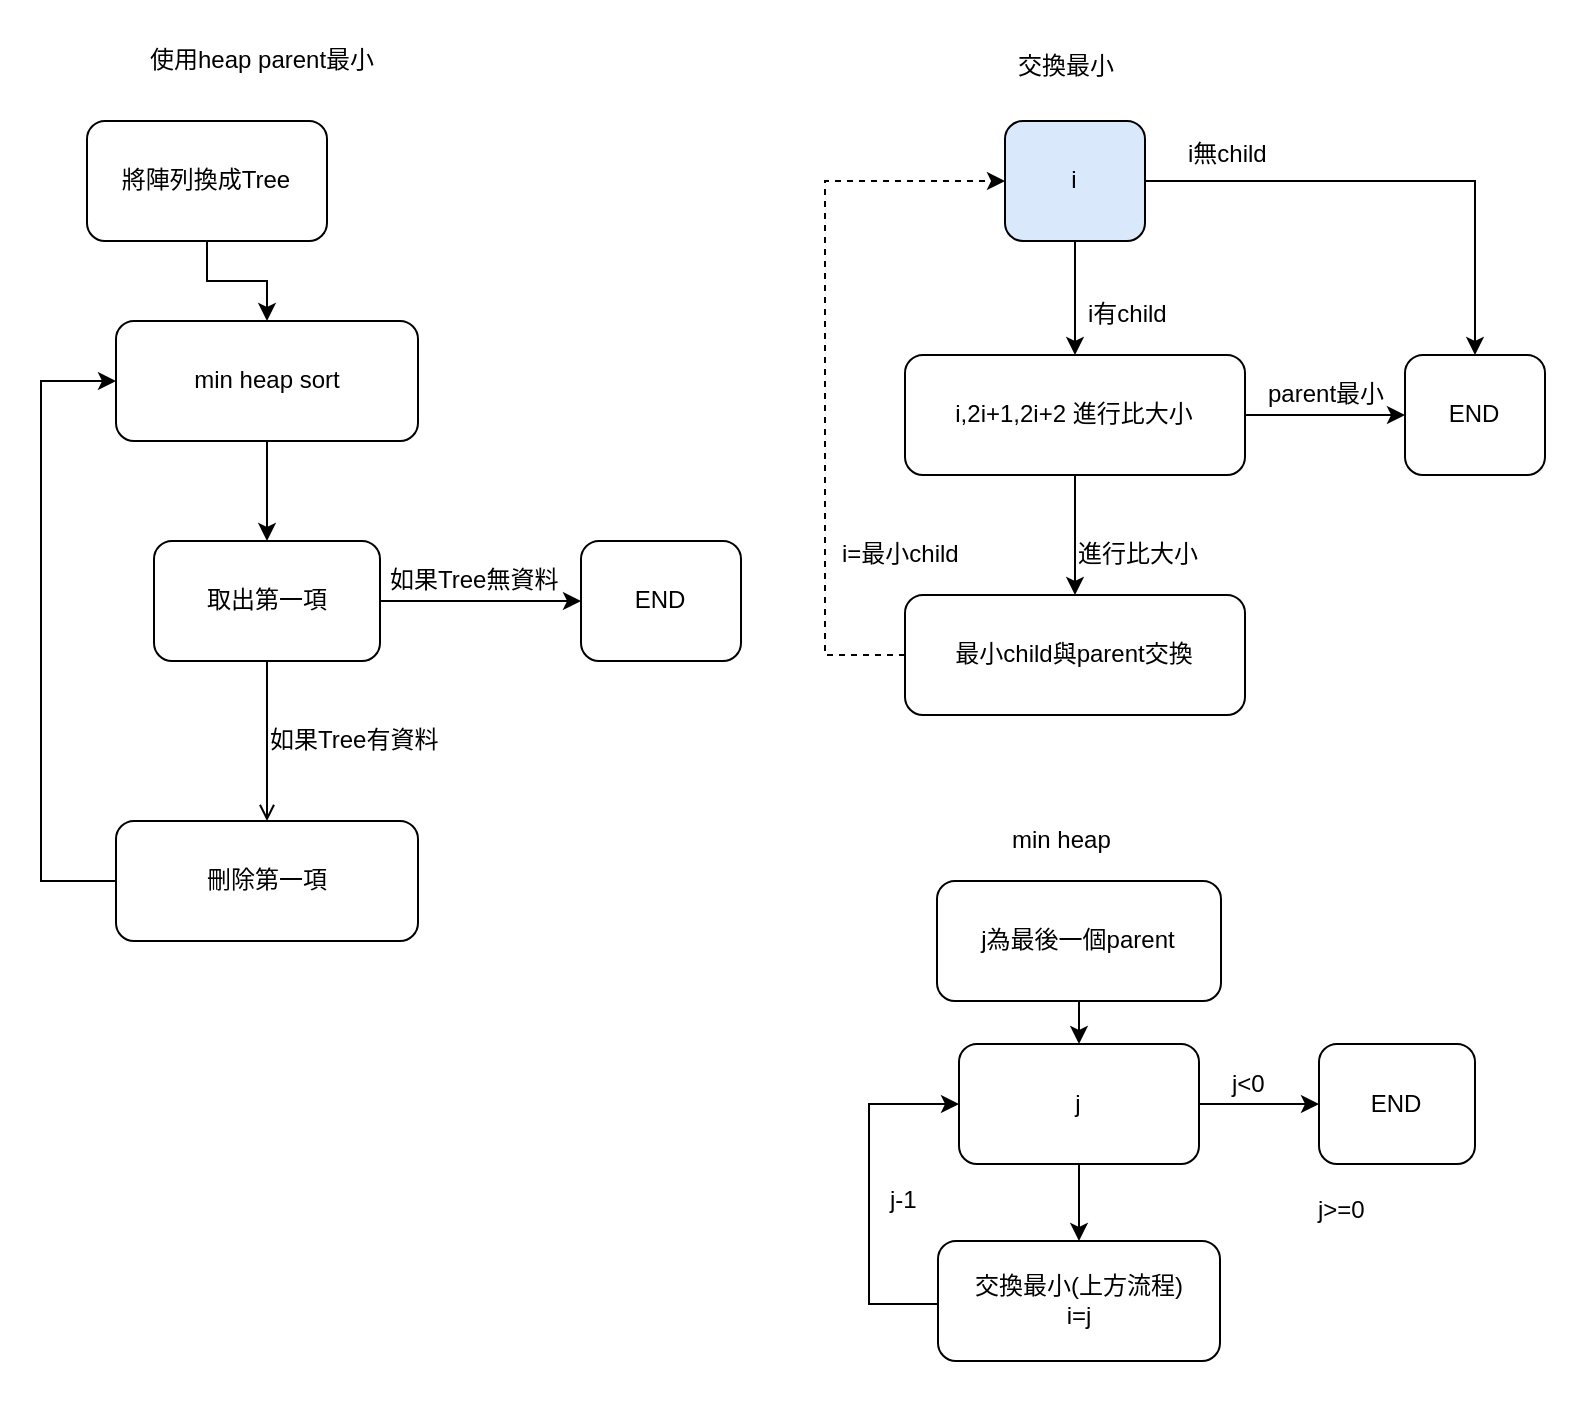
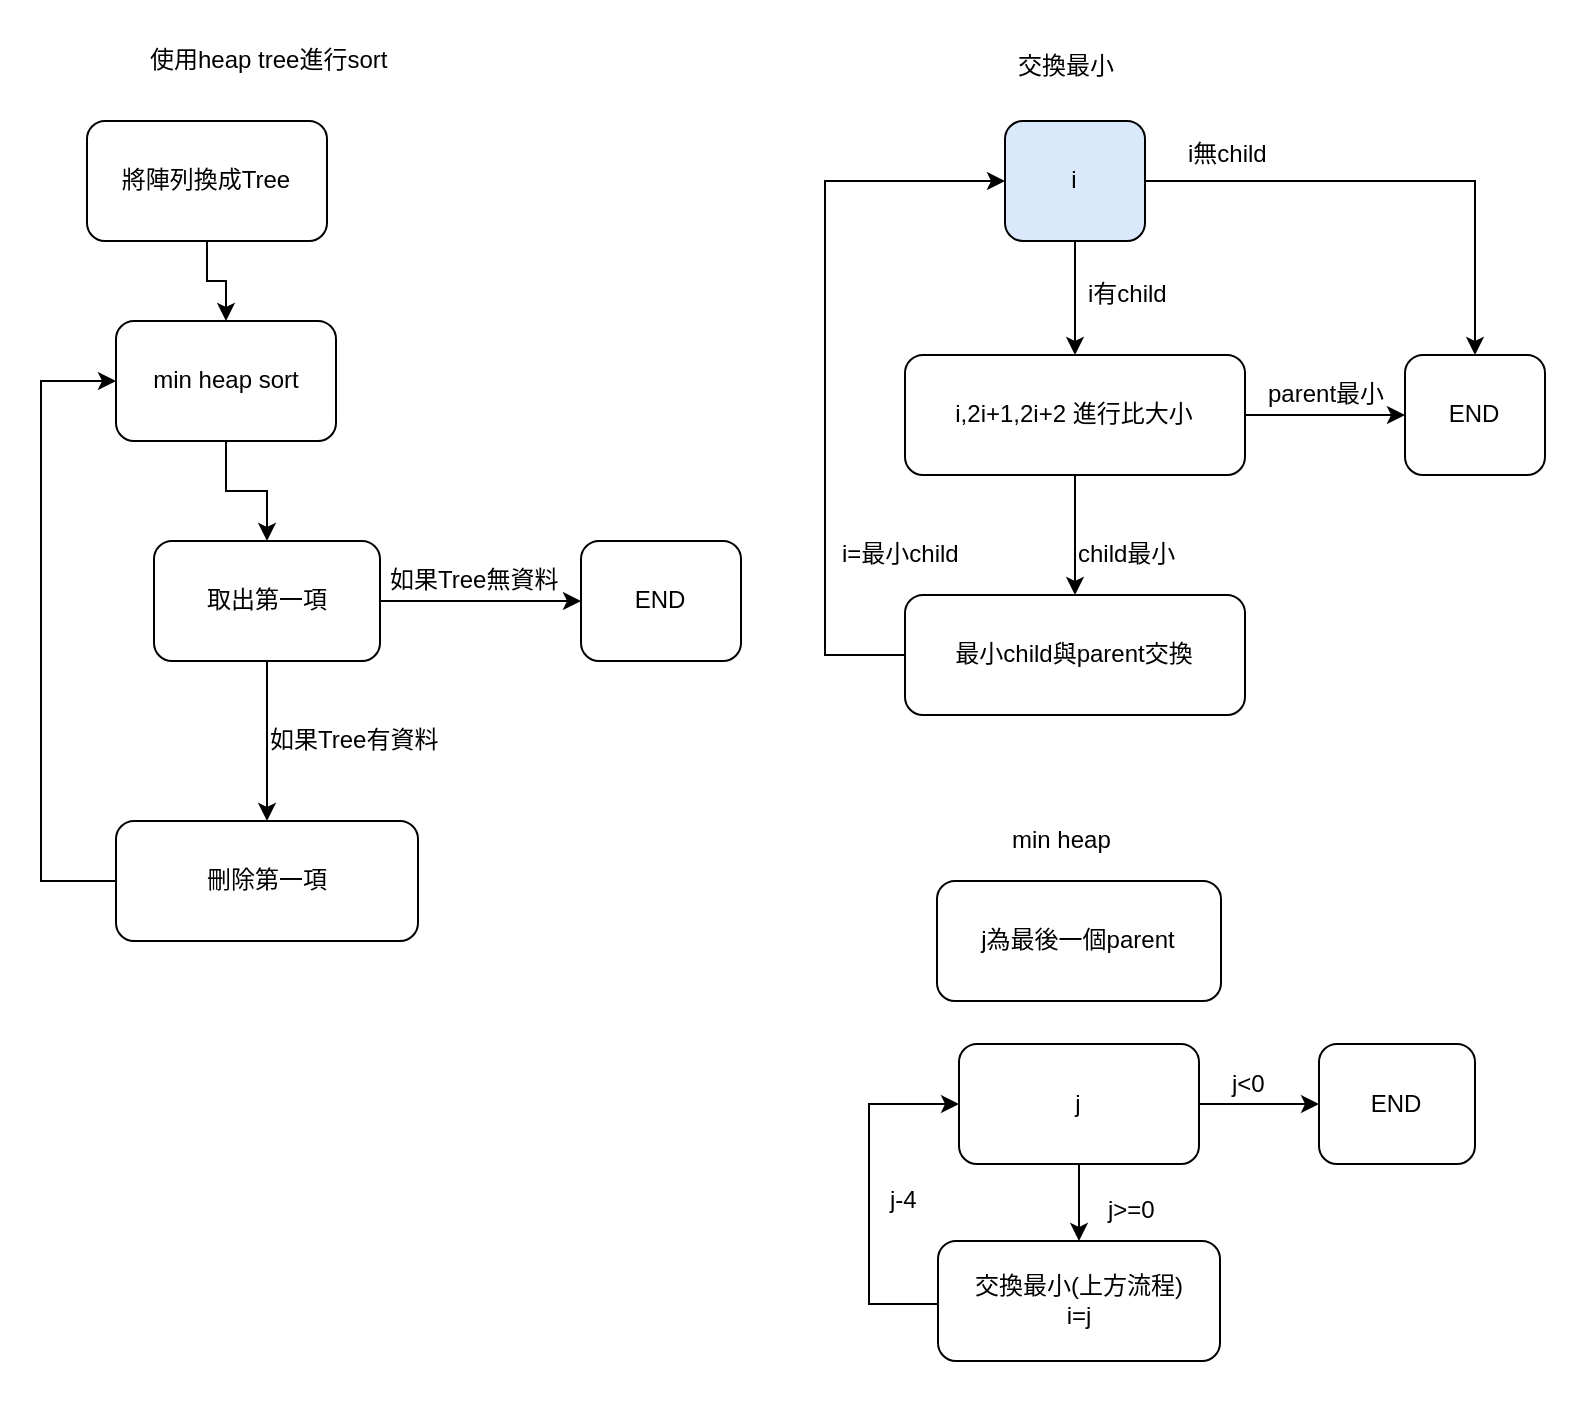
  <mxCell id="0" />
  <mxCell id="1" parent="0" />
  <mxCell id="2" value="" style="edgeStyle=orthogonalEdgeStyle;rounded=0;orthogonalLoop=1;jettySize=auto;html=1;" edge="1" parent="1" source="3" target="5"><mxGeometry relative="1" as="geometry" /></mxCell>
  <mxCell id="3" value="將陣列換成Tree" style="rounded=1;whiteSpace=wrap;html=1;" vertex="1" parent="1"><mxGeometry x="43" y="60" width="120" height="60" as="geometry" /></mxCell>
  <mxCell id="4" value="" style="edgeStyle=orthogonalEdgeStyle;rounded=0;orthogonalLoop=1;jettySize=auto;html=1;" edge="1" parent="1" source="5" target="9"><mxGeometry relative="1" as="geometry" /></mxCell>
- <mxCell id="5" value="min heap sort" style="rounded=1;whiteSpace=wrap;html=1;" vertex="1" parent="1"><mxGeometry x="57.5" y="160" width="151" height="60" as="geometry" /></mxCell>
+ <mxCell id="5" value="min heap sort" style="rounded=1;whiteSpace=wrap;html=1;" vertex="1" parent="1"><mxGeometry x="57.5" y="160" width="110" height="60" as="geometry" /></mxCell>
  <mxCell id="6" value="" style="edgeStyle=orthogonalEdgeStyle;rounded=0;orthogonalLoop=1;jettySize=auto;html=1;entryX=0;entryY=0.5;entryDx=0;entryDy=0;exitX=0;exitY=0.5;exitDx=0;exitDy=0;" edge="1" parent="1" source="11" target="5"><mxGeometry relative="1" as="geometry"><mxPoint x="250" y="440" as="sourcePoint" /><mxPoint x="40" y="160" as="targetPoint" /><Array as="points"><mxPoint x="20" y="440" /><mxPoint x="20" y="190" /></Array></mxGeometry></mxCell>
- <mxCell id="7" value="" style="edgeStyle=orthogonalEdgeStyle;rounded=0;orthogonalLoop=1;jettySize=auto;html=1;endArrow=open;" edge="1" parent="1" source="9" target="11"><mxGeometry relative="1" as="geometry" /></mxCell>
+ <mxCell id="7" value="" style="edgeStyle=orthogonalEdgeStyle;rounded=0;orthogonalLoop=1;jettySize=auto;html=1;" edge="1" parent="1" source="9" target="11"><mxGeometry relative="1" as="geometry" /></mxCell>
  <mxCell id="8" value="" style="edgeStyle=orthogonalEdgeStyle;rounded=0;orthogonalLoop=1;jettySize=auto;html=1;" edge="1" parent="1" source="9" target="10"><mxGeometry relative="1" as="geometry" /></mxCell>
  <mxCell id="9" value="取出第一項" style="rounded=1;whiteSpace=wrap;html=1;" vertex="1" parent="1"><mxGeometry x="76.5" y="270" width="113" height="60" as="geometry" /></mxCell>
  <mxCell id="10" value="END" style="rounded=1;whiteSpace=wrap;html=1;" vertex="1" parent="1"><mxGeometry x="290" y="270" width="80" height="60" as="geometry" /></mxCell>
  <mxCell id="11" value="刪除第一項" style="rounded=1;whiteSpace=wrap;html=1;" vertex="1" parent="1"><mxGeometry x="57.5" y="410" width="151" height="60" as="geometry" /></mxCell>
  <mxCell id="12" value="如果Tree有資料" style="text;html=1;resizable=0;points=[];autosize=1;align=left;verticalAlign=top;spacingTop=-4;" vertex="1" parent="1"><mxGeometry x="133" y="360" width="100" height="20" as="geometry" /></mxCell>
  <mxCell id="13" value="如果Tree無資料" style="text;html=1;resizable=0;points=[];autosize=1;align=left;verticalAlign=top;spacingTop=-4;" vertex="1" parent="1"><mxGeometry x="193" y="280" width="100" height="20" as="geometry" /></mxCell>
- <mxCell id="14" value="使用heap parent最小" style="text;html=1;resizable=0;points=[];autosize=1;align=left;verticalAlign=top;spacingTop=-4;" vertex="1" parent="1"><mxGeometry x="73" y="20" width="130" height="20" as="geometry" /></mxCell>
+ <mxCell id="14" value="使用heap tree進行sort" style="text;html=1;resizable=0;points=[];autosize=1;align=left;verticalAlign=top;spacingTop=-4;" vertex="1" parent="1"><mxGeometry x="73" y="20" width="130" height="20" as="geometry" /></mxCell>
  <mxCell id="15" value="" style="edgeStyle=orthogonalEdgeStyle;rounded=0;orthogonalLoop=1;jettySize=auto;html=1;" edge="1" parent="1" source="17" target="23"><mxGeometry relative="1" as="geometry" /></mxCell>
  <mxCell id="16" value="" style="edgeStyle=orthogonalEdgeStyle;rounded=0;orthogonalLoop=1;jettySize=auto;html=1;" edge="1" parent="1" source="17" target="22"><mxGeometry relative="1" as="geometry" /></mxCell>
  <mxCell id="17" value="&lt;span style=&quot;white-space: normal&quot;&gt;i,2i+1,2i+2 進行比大小&lt;/span&gt;" style="rounded=1;whiteSpace=wrap;html=1;" vertex="1" parent="1"><mxGeometry x="452" y="177" width="170" height="60" as="geometry" /></mxCell>
  <mxCell id="18" value="" style="edgeStyle=orthogonalEdgeStyle;rounded=0;orthogonalLoop=1;jettySize=auto;html=1;" edge="1" parent="1" source="20" target="17"><mxGeometry relative="1" as="geometry" /></mxCell>
  <mxCell id="19" value="" style="edgeStyle=orthogonalEdgeStyle;rounded=0;orthogonalLoop=1;jettySize=auto;html=1;entryX=0.5;entryY=0;entryDx=0;entryDy=0;" edge="1" parent="1" source="20" target="23"><mxGeometry relative="1" as="geometry"><mxPoint x="652" y="90" as="targetPoint" /></mxGeometry></mxCell>
  <mxCell id="20" value="&lt;span style=&quot;white-space: normal&quot;&gt;i&lt;/span&gt;" style="rounded=1;whiteSpace=wrap;html=1;fillColor=#dae8fc;" vertex="1" parent="1"><mxGeometry x="502" y="60" width="70" height="60" as="geometry" /></mxCell>
- <mxCell id="21" value="" style="edgeStyle=orthogonalEdgeStyle;rounded=0;orthogonalLoop=1;jettySize=auto;html=1;entryX=0;entryY=0.5;entryDx=0;entryDy=0;dashed=1;" edge="1" parent="1" source="22" target="20"><mxGeometry relative="1" as="geometry"><mxPoint x="452" y="87" as="targetPoint" /><Array as="points"><mxPoint x="412" y="327" /><mxPoint x="412" y="90" /></Array></mxGeometry></mxCell>
+ <mxCell id="21" value="" style="edgeStyle=orthogonalEdgeStyle;rounded=0;orthogonalLoop=1;jettySize=auto;html=1;entryX=0;entryY=0.5;entryDx=0;entryDy=0;" edge="1" parent="1" source="22" target="20"><mxGeometry relative="1" as="geometry"><mxPoint x="452" y="87" as="targetPoint" /><Array as="points"><mxPoint x="412" y="327" /><mxPoint x="412" y="90" /></Array></mxGeometry></mxCell>
  <mxCell id="22" value="最小child與parent交換" style="rounded=1;whiteSpace=wrap;html=1;" vertex="1" parent="1"><mxGeometry x="452" y="297" width="170" height="60" as="geometry" /></mxCell>
  <mxCell id="23" value="&lt;span style=&quot;white-space: normal&quot;&gt;END&lt;/span&gt;" style="rounded=1;whiteSpace=wrap;html=1;" vertex="1" parent="1"><mxGeometry x="702" y="177" width="70" height="60" as="geometry" /></mxCell>
  <mxCell id="24" value="parent最小" style="text;html=1;resizable=0;points=[];autosize=1;align=left;verticalAlign=top;spacingTop=-4;" vertex="1" parent="1"><mxGeometry x="632" y="187" width="70" height="20" as="geometry" /></mxCell>
- <mxCell id="25" value="進行比大小" style="text;html=1;resizable=0;points=[];autosize=1;align=left;verticalAlign=top;spacingTop=-4;" vertex="1" parent="1"><mxGeometry x="537" y="267" width="60" height="20" as="geometry" /></mxCell>
+ <mxCell id="25" value="child最小" style="text;html=1;resizable=0;points=[];autosize=1;align=left;verticalAlign=top;spacingTop=-4;" vertex="1" parent="1"><mxGeometry x="537" y="267" width="60" height="20" as="geometry" /></mxCell>
  <mxCell id="26" value="i=最小child" style="text;html=1;resizable=0;points=[];autosize=1;align=left;verticalAlign=top;spacingTop=-4;" vertex="1" parent="1"><mxGeometry x="419" y="267" width="70" height="20" as="geometry" /></mxCell>
  <mxCell id="27" value="i無child" style="text;html=1;resizable=0;points=[];autosize=1;align=left;verticalAlign=top;spacingTop=-4;" vertex="1" parent="1"><mxGeometry x="592" y="67" width="50" height="20" as="geometry" /></mxCell>
- <mxCell id="28" value="i有child" style="text;html=1;resizable=0;points=[];autosize=1;align=left;verticalAlign=top;spacingTop=-4;" vertex="1" parent="1"><mxGeometry x="542" y="147" width="50" height="20" as="geometry" /></mxCell>
+ <mxCell id="28" value="i有child" style="text;html=1;resizable=0;points=[];autosize=1;align=left;verticalAlign=top;spacingTop=-4;" vertex="1" parent="1"><mxGeometry x="542" y="137" width="50" height="20" as="geometry" /></mxCell>
  <mxCell id="29" value="交換最小" style="text;html=1;resizable=0;points=[];autosize=1;align=left;verticalAlign=top;spacingTop=-4;" vertex="1" parent="1"><mxGeometry x="507" y="23" width="60" height="20" as="geometry" /></mxCell>
  <mxCell id="30" value="" style="edgeStyle=orthogonalEdgeStyle;rounded=0;orthogonalLoop=1;jettySize=auto;html=1;" edge="1" parent="1" source="32" target="37"><mxGeometry relative="1" as="geometry" /></mxCell>
  <mxCell id="31" value="" style="edgeStyle=orthogonalEdgeStyle;rounded=0;orthogonalLoop=1;jettySize=auto;html=1;" edge="1" parent="1" source="32" target="35"><mxGeometry relative="1" as="geometry" /></mxCell>
  <mxCell id="32" value="j" style="rounded=1;whiteSpace=wrap;html=1;" vertex="1" parent="1"><mxGeometry x="479" y="521.5" width="120" height="60" as="geometry" /></mxCell>
- <mxCell id="33" value="" style="edgeStyle=orthogonalEdgeStyle;rounded=0;orthogonalLoop=1;jettySize=auto;html=1;" edge="1" parent="1" source="34" target="32"><mxGeometry relative="1" as="geometry" /></mxCell>
  <mxCell id="34" value="j為最後一個parent" style="rounded=1;whiteSpace=wrap;html=1;" vertex="1" parent="1"><mxGeometry x="468" y="440" width="142" height="60" as="geometry" /></mxCell>
  <mxCell id="35" value="END" style="rounded=1;whiteSpace=wrap;html=1;" vertex="1" parent="1"><mxGeometry x="659" y="521.5" width="78" height="60" as="geometry" /></mxCell>
  <mxCell id="36" value="" style="edgeStyle=orthogonalEdgeStyle;rounded=0;orthogonalLoop=1;jettySize=auto;html=1;entryX=0;entryY=0.5;entryDx=0;entryDy=0;" edge="1" parent="1" source="37" target="32"><mxGeometry relative="1" as="geometry"><mxPoint x="394" y="561.5" as="targetPoint" /><Array as="points"><mxPoint x="434" y="651.5" /><mxPoint x="434" y="551.5" /></Array></mxGeometry></mxCell>
  <mxCell id="37" value="交換最小(上方流程)&lt;br&gt;i=j" style="rounded=1;whiteSpace=wrap;html=1;" vertex="1" parent="1"><mxGeometry x="468.5" y="620" width="141" height="60" as="geometry" /></mxCell>
  <mxCell id="38" value="j&amp;lt;0" style="text;html=1;resizable=0;points=[];autosize=1;align=left;verticalAlign=top;spacingTop=-4;" vertex="1" parent="1"><mxGeometry x="614" y="531.5" width="30" height="20" as="geometry" /></mxCell>
- <mxCell id="39" value="j-1" style="text;html=1;resizable=0;points=[];autosize=1;align=left;verticalAlign=top;spacingTop=-4;" vertex="1" parent="1"><mxGeometry x="443" y="589.5" width="30" height="20" as="geometry" /></mxCell>
- <mxCell id="40" value="j&amp;gt;=0" style="text;html=1;resizable=0;points=[];autosize=1;align=left;verticalAlign=top;spacingTop=-4;" vertex="1" parent="1"><mxGeometry x="657" y="595" width="40" height="20" as="geometry" /></mxCell>
+ <mxCell id="39" value="j-4" style="text;html=1;resizable=0;points=[];autosize=1;align=left;verticalAlign=top;spacingTop=-4;" vertex="1" parent="1"><mxGeometry x="443" y="589.5" width="30" height="20" as="geometry" /></mxCell>
+ <mxCell id="40" value="j&amp;gt;=0" style="text;html=1;resizable=0;points=[];autosize=1;align=left;verticalAlign=top;spacingTop=-4;" vertex="1" parent="1"><mxGeometry x="552" y="595" width="40" height="20" as="geometry" /></mxCell>
  <mxCell id="41" value="min heap" style="text;html=1;resizable=0;points=[];autosize=1;align=left;verticalAlign=top;spacingTop=-4;" vertex="1" parent="1"><mxGeometry x="504" y="410" width="70" height="20" as="geometry" /></mxCell>
